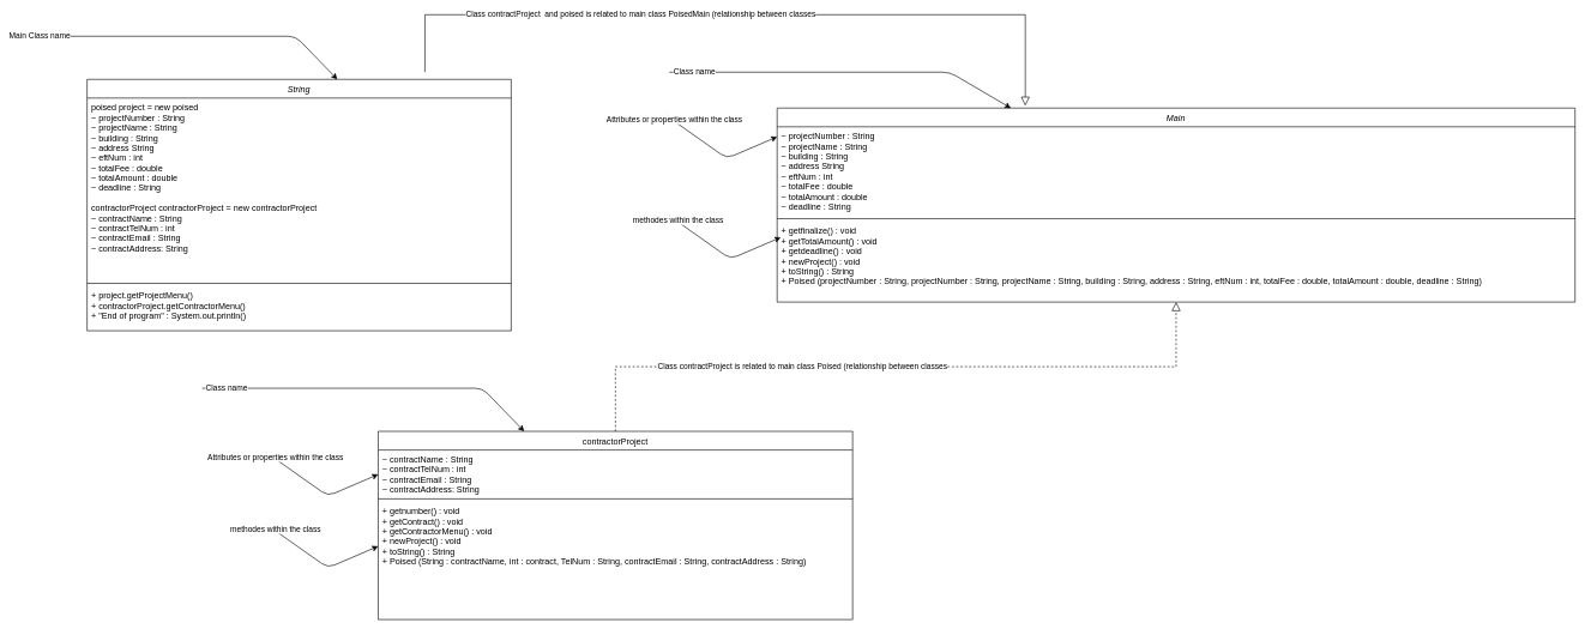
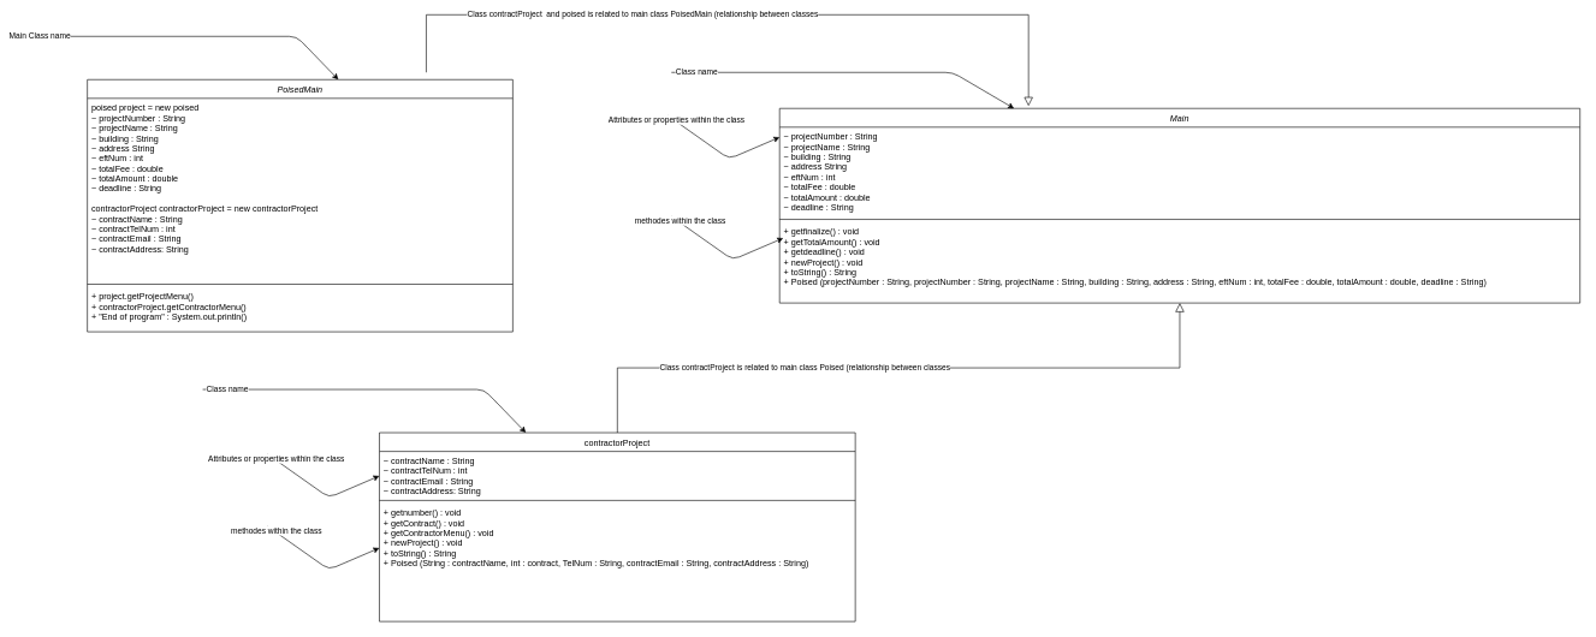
  <mxCell id="0" />
  <mxCell id="1" parent="0" />
  <mxCell id="2" value="Main" style="swimlane;fontStyle=2;align=center;verticalAlign=top;childLayout=stackLayout;horizontal=1;startSize=26;horizontalStack=0;resizeParent=1;resizeLast=0;collapsible=1;marginBottom=0;rounded=0;shadow=0;strokeWidth=1;" parent="1" vertex="1"><mxGeometry x="1080" y="150" width="1110" height="270" as="geometry"><mxRectangle x="230" y="140" width="160" height="26" as="alternateBounds" /></mxGeometry></mxCell>
  <mxCell id="3" value="~ projectNumber : String &#10;~ projectName : String&#10;~ building : String&#10;~ address String &#10;~ eftNum : int&#10;~ totalFee : double&#10;~ totalAmount : double&#10;~ deadline : String" style="text;align=left;verticalAlign=top;spacingLeft=4;spacingRight=4;overflow=hidden;rotatable=0;points=[[0,0.5],[1,0.5]];portConstraint=eastwest;" parent="2" vertex="1"><mxGeometry y="26" width="1110" height="124" as="geometry" /></mxCell>
  <mxCell id="4" value="" style="line;html=1;strokeWidth=1;align=left;verticalAlign=middle;spacingTop=-1;spacingLeft=3;spacingRight=3;rotatable=0;labelPosition=right;points=[];portConstraint=eastwest;" parent="2" vertex="1"><mxGeometry y="150" width="1110" height="8" as="geometry" /></mxCell>
  <mxCell id="5" value="+ getfinalize() : void&#10;+ getTotalAmount() : void&#10;+ getdeadline() : void&#10;+ newProject() : void&#10;+ toString() : String&#10;+ Poised (projectNumber : String, projectNumber : String, projectName : String, building : String, address : String, eftNum : int, totalFee : double, totalAmount : double, deadline : String) &#10;&#10;" style="text;align=left;verticalAlign=top;spacingLeft=4;spacingRight=4;overflow=hidden;rotatable=0;points=[[0,0.5],[1,0.5]];portConstraint=eastwest;" parent="2" vertex="1"><mxGeometry y="158" width="1110" height="102" as="geometry" /></mxCell>
  <mxCell id="6" value="contractorProject" style="swimlane;fontStyle=0;align=center;verticalAlign=top;childLayout=stackLayout;horizontal=1;startSize=26;horizontalStack=0;resizeParent=1;resizeLast=0;collapsible=1;marginBottom=0;rounded=0;shadow=0;strokeWidth=1;" parent="1" vertex="1"><mxGeometry x="525" y="600" width="660" height="262" as="geometry"><mxRectangle x="130" y="380" width="160" height="26" as="alternateBounds" /></mxGeometry></mxCell>
  <mxCell id="7" value="~ contractName : String &#10;~ contractTelNum : int&#10;~ contractEmail : String&#10;~ contractAddress: String&#10;" style="text;align=left;verticalAlign=top;spacingLeft=4;spacingRight=4;overflow=hidden;rotatable=0;points=[[0,0.5],[1,0.5]];portConstraint=eastwest;" parent="6" vertex="1"><mxGeometry y="26" width="660" height="64" as="geometry" /></mxCell>
  <mxCell id="8" value="" style="line;html=1;strokeWidth=1;align=left;verticalAlign=middle;spacingTop=-1;spacingLeft=3;spacingRight=3;rotatable=0;labelPosition=right;points=[];portConstraint=eastwest;" parent="6" vertex="1"><mxGeometry y="90" width="660" height="8" as="geometry" /></mxCell>
  <mxCell id="9" value="+ getnumber() : void&#10;+ getContract() : void&#10;+ getContractorMenu() : void&#10;+ newProject() : void&#10;+ toString() : String&#10;+ Poised (String : contractName, int : contract, TelNum : String, contractEmail : String, contractAddress : String) &#10;&#10;" style="text;align=left;verticalAlign=top;spacingLeft=4;spacingRight=4;overflow=hidden;rotatable=0;points=[[0,0.5],[1,0.5]];portConstraint=eastwest;" parent="6" vertex="1"><mxGeometry y="98" width="660" height="102" as="geometry" /></mxCell>
- <mxCell id="10" value="" style="endArrow=block;endSize=10;endFill=0;shadow=0;strokeWidth=1;rounded=0;edgeStyle=elbowEdgeStyle;elbow=vertical;dashed=1;" parent="1" source="6" target="2" edge="1"><mxGeometry width="160" relative="1" as="geometry"><mxPoint x="100" y="203" as="sourcePoint" /><mxPoint x="100" y="203" as="targetPoint" /></mxGeometry></mxCell>
+ <mxCell id="10" value="" style="endArrow=block;endSize=10;endFill=0;shadow=0;strokeWidth=1;rounded=0;edgeStyle=elbowEdgeStyle;elbow=vertical;" parent="1" source="6" target="2" edge="1"><mxGeometry width="160" relative="1" as="geometry"><mxPoint x="100" y="203" as="sourcePoint" /><mxPoint x="100" y="203" as="targetPoint" /></mxGeometry></mxCell>
  <mxCell id="11" value="Class contractProject is related to main class Poised (relationship between classes" style="edgeLabel;html=1;align=center;verticalAlign=middle;resizable=0;points=[];" parent="10" vertex="1" connectable="0"><mxGeometry x="-0.273" y="2" relative="1" as="geometry"><mxPoint as="offset" /></mxGeometry></mxCell>
  <mxCell id="12" value="" style="endArrow=classic;html=1;" parent="1" edge="1"><mxGeometry width="50" height="50" relative="1" as="geometry"><mxPoint x="370" y="730" as="sourcePoint" /><mxPoint x="525" y="760" as="targetPoint" /><Array as="points"><mxPoint x="455" y="790" /></Array></mxGeometry></mxCell>
  <mxCell id="13" value="methodes within the class" style="edgeLabel;html=1;align=center;verticalAlign=middle;resizable=0;points=[];" parent="12" vertex="1" connectable="0"><mxGeometry x="-0.86" y="2" relative="1" as="geometry"><mxPoint as="offset" /></mxGeometry></mxCell>
  <mxCell id="14" value="" style="endArrow=classic;html=1;" parent="1" edge="1"><mxGeometry width="50" height="50" relative="1" as="geometry"><mxPoint x="370" y="630" as="sourcePoint" /><mxPoint x="525" y="660" as="targetPoint" /><Array as="points"><mxPoint x="455" y="690" /></Array></mxGeometry></mxCell>
  <mxCell id="15" value="Attributes&amp;nbsp;or properties within the class" style="edgeLabel;html=1;align=center;verticalAlign=middle;resizable=0;points=[];" parent="14" vertex="1" connectable="0"><mxGeometry x="-0.86" y="2" relative="1" as="geometry"><mxPoint as="offset" /></mxGeometry></mxCell>
  <mxCell id="16" value="" style="endArrow=classic;html=1;" parent="1" target="6" edge="1"><mxGeometry width="50" height="50" relative="1" as="geometry"><mxPoint x="280" y="540" as="sourcePoint" /><mxPoint x="695" y="590" as="targetPoint" /><Array as="points"><mxPoint x="670" y="540" /></Array></mxGeometry></mxCell>
  <mxCell id="17" value="Class name" style="edgeLabel;html=1;align=center;verticalAlign=middle;resizable=0;points=[];" parent="16" vertex="1" connectable="0"><mxGeometry x="-0.86" y="2" relative="1" as="geometry"><mxPoint as="offset" /></mxGeometry></mxCell>
  <mxCell id="18" value="" style="endArrow=classic;html=1;" parent="1" edge="1"><mxGeometry width="50" height="50" relative="1" as="geometry"><mxPoint x="20" y="50" as="sourcePoint" /><mxPoint x="468.115" y="110" as="targetPoint" /><Array as="points"><mxPoint x="410" y="50" /></Array></mxGeometry></mxCell>
  <mxCell id="19" value="Main Class name" style="edgeLabel;html=1;align=center;verticalAlign=middle;resizable=0;points=[];" parent="18" vertex="1" connectable="0"><mxGeometry x="-0.86" y="2" relative="1" as="geometry"><mxPoint as="offset" /></mxGeometry></mxCell>
  <mxCell id="20" value="" style="endArrow=classic;html=1;" parent="1" edge="1"><mxGeometry width="50" height="50" relative="1" as="geometry"><mxPoint x="925" y="160" as="sourcePoint" /><mxPoint x="1080" y="190" as="targetPoint" /><Array as="points"><mxPoint x="1010" y="220" /></Array></mxGeometry></mxCell>
  <mxCell id="21" value="Attributes&amp;nbsp;or properties within the class" style="edgeLabel;html=1;align=center;verticalAlign=middle;resizable=0;points=[];" parent="20" vertex="1" connectable="0"><mxGeometry x="-0.86" y="2" relative="1" as="geometry"><mxPoint as="offset" /></mxGeometry></mxCell>
  <mxCell id="22" value="" style="endArrow=classic;html=1;" parent="1" edge="1"><mxGeometry width="50" height="50" relative="1" as="geometry"><mxPoint x="930" y="300" as="sourcePoint" /><mxPoint x="1085" y="330" as="targetPoint" /><Array as="points"><mxPoint x="1015" y="360" /></Array></mxGeometry></mxCell>
  <mxCell id="23" value="methodes within the class" style="edgeLabel;html=1;align=center;verticalAlign=middle;resizable=0;points=[];" parent="22" vertex="1" connectable="0"><mxGeometry x="-0.86" y="2" relative="1" as="geometry"><mxPoint as="offset" /></mxGeometry></mxCell>
- <mxCell id="24" value="String" style="swimlane;fontStyle=2;align=center;verticalAlign=top;childLayout=stackLayout;horizontal=1;startSize=26;horizontalStack=0;resizeParent=1;resizeLast=0;collapsible=1;marginBottom=0;rounded=0;shadow=0;strokeWidth=1;" vertex="1" parent="1"><mxGeometry x="120" y="110" width="590" height="350" as="geometry"><mxRectangle x="230" y="140" width="160" height="26" as="alternateBounds" /></mxGeometry></mxCell>
+ <mxCell id="24" value="PoisedMain" style="swimlane;fontStyle=2;align=center;verticalAlign=top;childLayout=stackLayout;horizontal=1;startSize=26;horizontalStack=0;resizeParent=1;resizeLast=0;collapsible=1;marginBottom=0;rounded=0;shadow=0;strokeWidth=1;" vertex="1" parent="1"><mxGeometry x="120" y="110" width="590" height="350" as="geometry"><mxRectangle x="230" y="140" width="160" height="26" as="alternateBounds" /></mxGeometry></mxCell>
  <mxCell id="25" value="poised project = new poised&#10;~ projectNumber : String &#10;~ projectName : String&#10;~ building : String&#10;~ address String &#10;~ eftNum : int&#10;~ totalFee : double&#10;~ totalAmount : double&#10;~ deadline : String&#10;&#10;contractorProject contractorProject = new contractorProject&#10;~ contractName : String &#10;~ contractTelNum : int&#10;~ contractEmail : String&#10;~ contractAddress: String&#10;" style="text;align=left;verticalAlign=top;spacingLeft=4;spacingRight=4;overflow=hidden;rotatable=0;points=[[0,0.5],[1,0.5]];portConstraint=eastwest;" vertex="1" parent="24"><mxGeometry y="26" width="590" height="254" as="geometry" /></mxCell>
  <mxCell id="26" value="" style="line;html=1;strokeWidth=1;align=left;verticalAlign=middle;spacingTop=-1;spacingLeft=3;spacingRight=3;rotatable=0;labelPosition=right;points=[];portConstraint=eastwest;" vertex="1" parent="24"><mxGeometry y="280" width="590" height="8" as="geometry" /></mxCell>
  <mxCell id="27" value="+ project.getProjectMenu()&#10;+ contractorProject.getContractorMenu()&#10;+ &quot;End of program&quot; : System.out.println()&#10;" style="text;align=left;verticalAlign=top;spacingLeft=4;spacingRight=4;overflow=hidden;rotatable=0;points=[[0,0.5],[1,0.5]];portConstraint=eastwest;" vertex="1" parent="24"><mxGeometry y="288" width="590" height="62" as="geometry" /></mxCell>
  <mxCell id="28" value="" style="endArrow=block;endSize=10;endFill=0;shadow=0;strokeWidth=1;rounded=0;edgeStyle=elbowEdgeStyle;elbow=vertical;entryX=0.311;entryY=-0.012;entryDx=0;entryDy=0;entryPerimeter=0;" edge="1" parent="1" target="2"><mxGeometry width="160" relative="1" as="geometry"><mxPoint x="590" y="100" as="sourcePoint" /><mxPoint x="1350" y="-176.4" as="targetPoint" /><Array as="points"><mxPoint x="1140" y="20" /></Array></mxGeometry></mxCell>
  <mxCell id="29" value="Class contractProject&amp;nbsp; and poised is related to main class PoisedMain (relationship between classes" style="edgeLabel;html=1;align=center;verticalAlign=middle;resizable=0;points=[];" vertex="1" connectable="0" parent="28"><mxGeometry x="-0.273" y="2" relative="1" as="geometry"><mxPoint as="offset" /></mxGeometry></mxCell>
  <mxCell id="30" value="" style="endArrow=classic;html=1;" edge="1" parent="1" target="2"><mxGeometry width="50" height="50" relative="1" as="geometry"><mxPoint x="930" y="100" as="sourcePoint" /><mxPoint x="1370" y="140" as="targetPoint" /><Array as="points"><mxPoint x="1320" y="100" /></Array></mxGeometry></mxCell>
  <mxCell id="31" value="Class name" style="edgeLabel;html=1;align=center;verticalAlign=middle;resizable=0;points=[];" vertex="1" connectable="0" parent="30"><mxGeometry x="-0.86" y="2" relative="1" as="geometry"><mxPoint as="offset" /></mxGeometry></mxCell>
